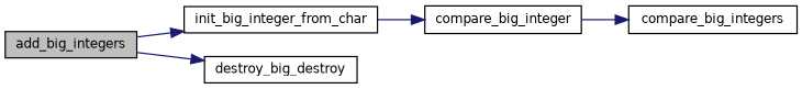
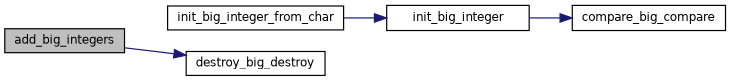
  digraph {
    rankdir=LR
    node [color=black fillcolor=white fontname=Helvetica fontsize=10 shape=record style=filled]
    edge [color=midnightblue fontname=Helvetica fontsize=10 labelfontname=Helvetica labelfontsize=10 style=solid]
    n1 [fillcolor=grey75 fontcolor=black height=0.2 label=add_big_integers width=0.4]
    n2 [height=0.2 label=init_big_integer_from_char width=0.4]
    n3 [height=0.2 label=destroy_big_destroy width=0.4]
-   n4 [height=0.2 label=compare_big_integers width=0.4]
-   n5 [height=0.2 label=compare_big_integer width=0.4]
-   n1 -> n2
+   n4 [height=0.2 label=compare_big_compare width=0.4]
+   n5 [height=0.2 label=init_big_integer width=0.4]
    n1 -> n3
    n2 -> n5
    n5 -> n4
  }
